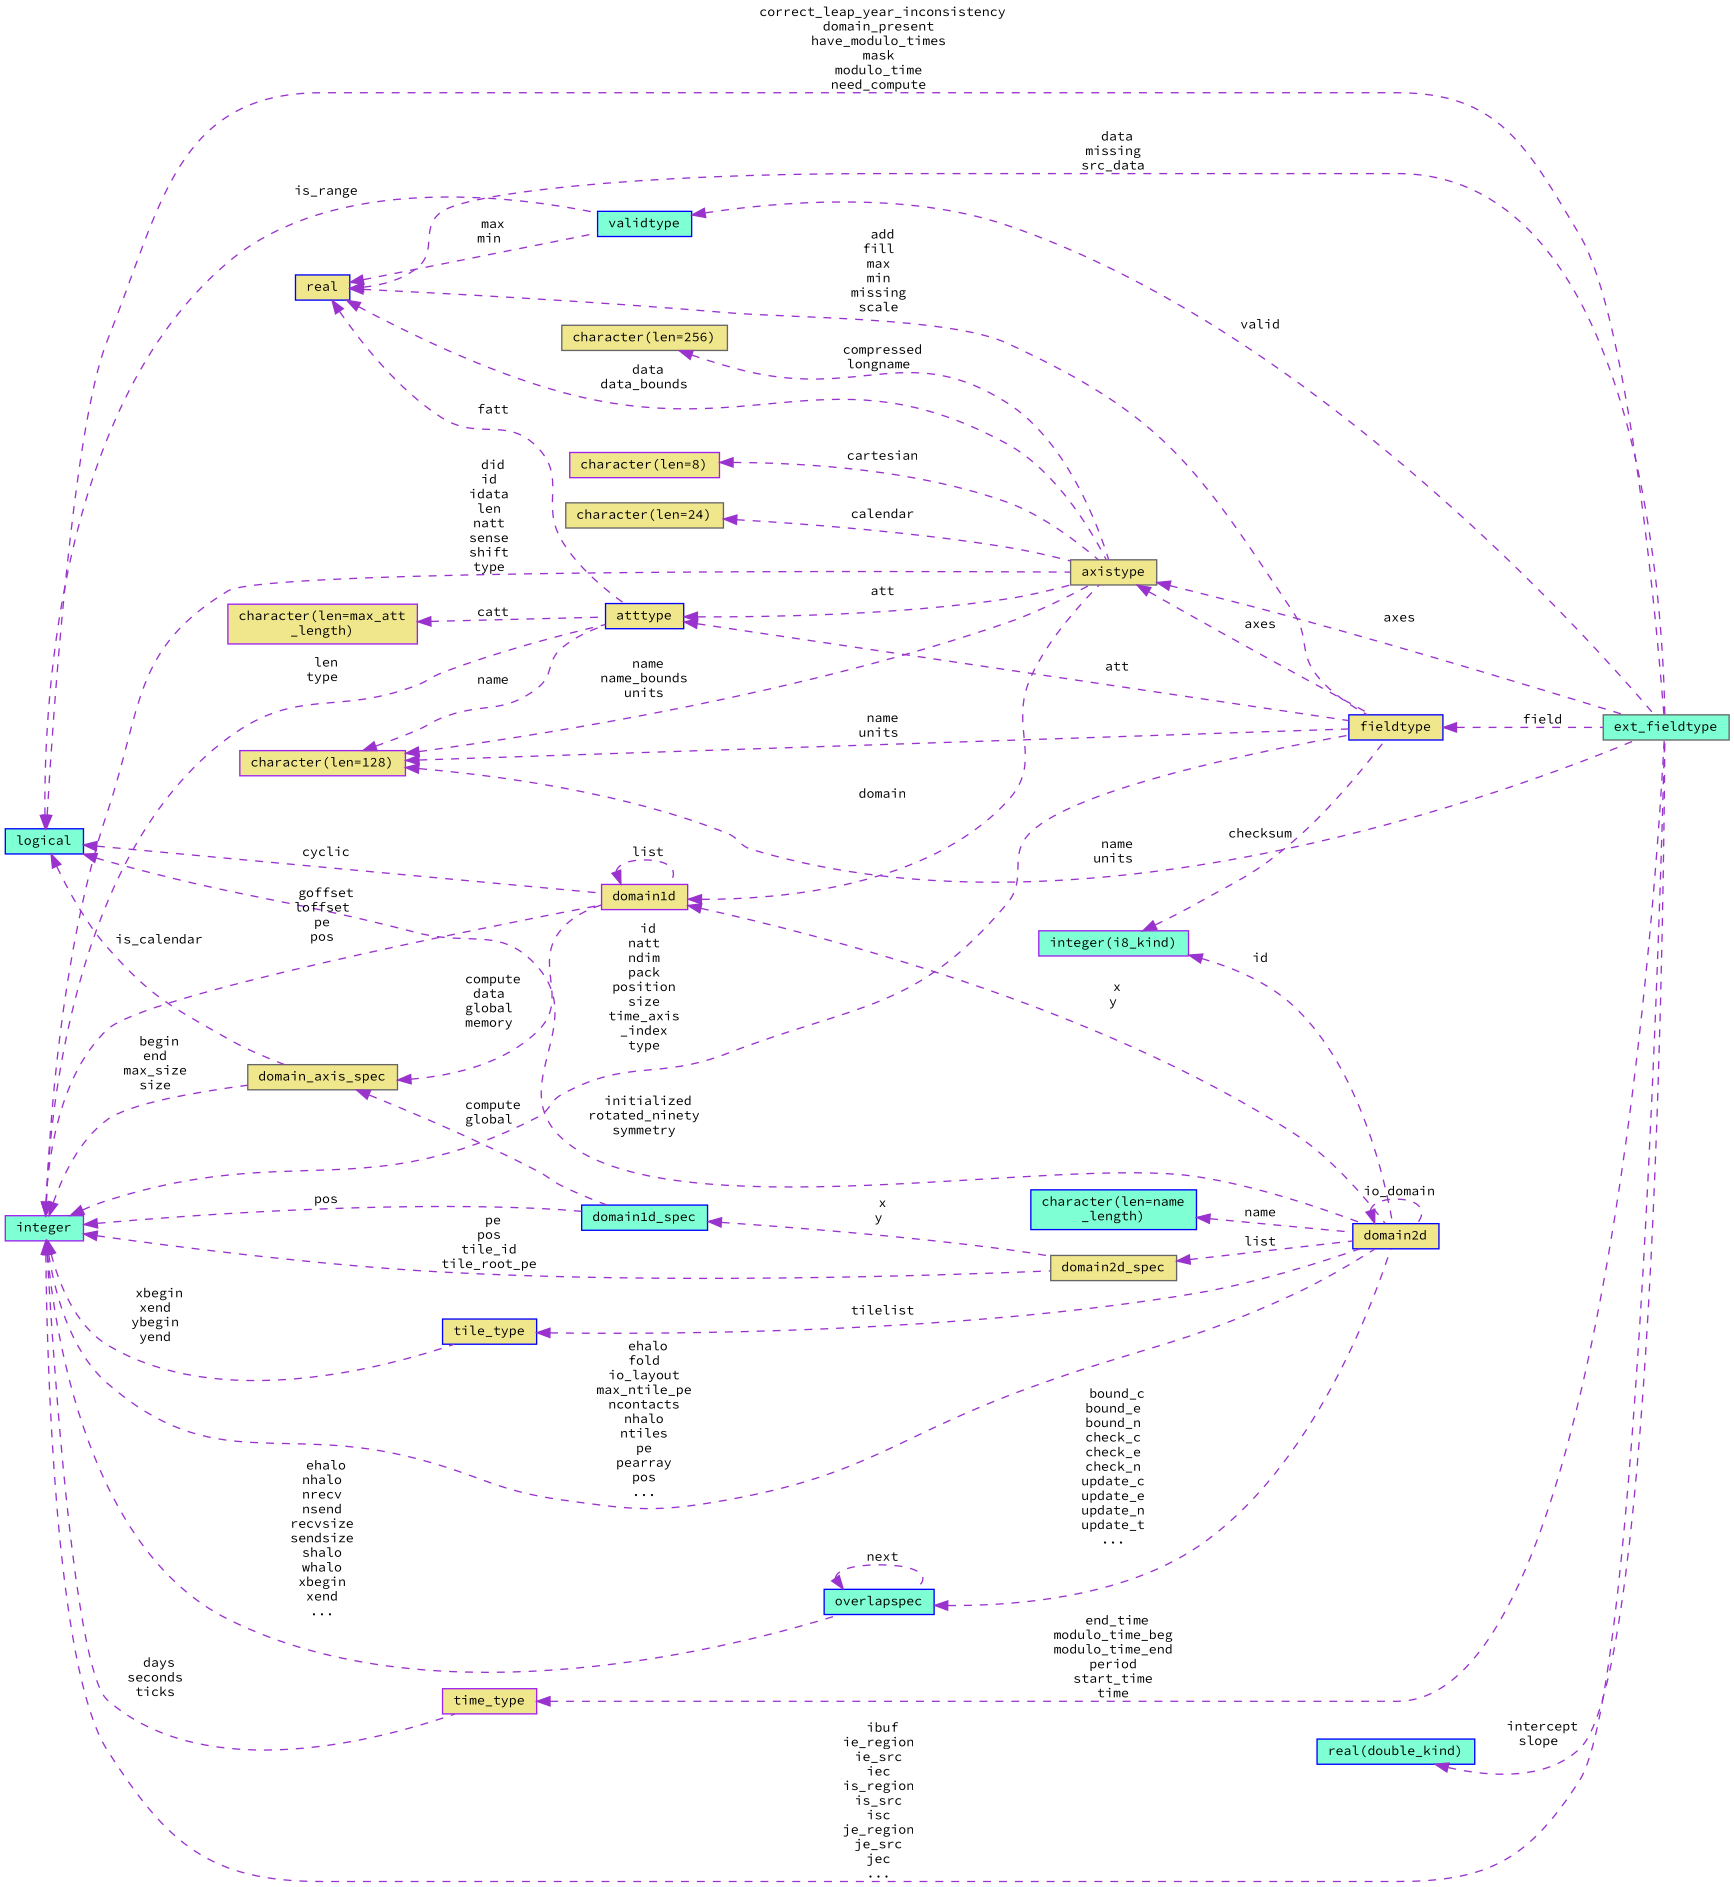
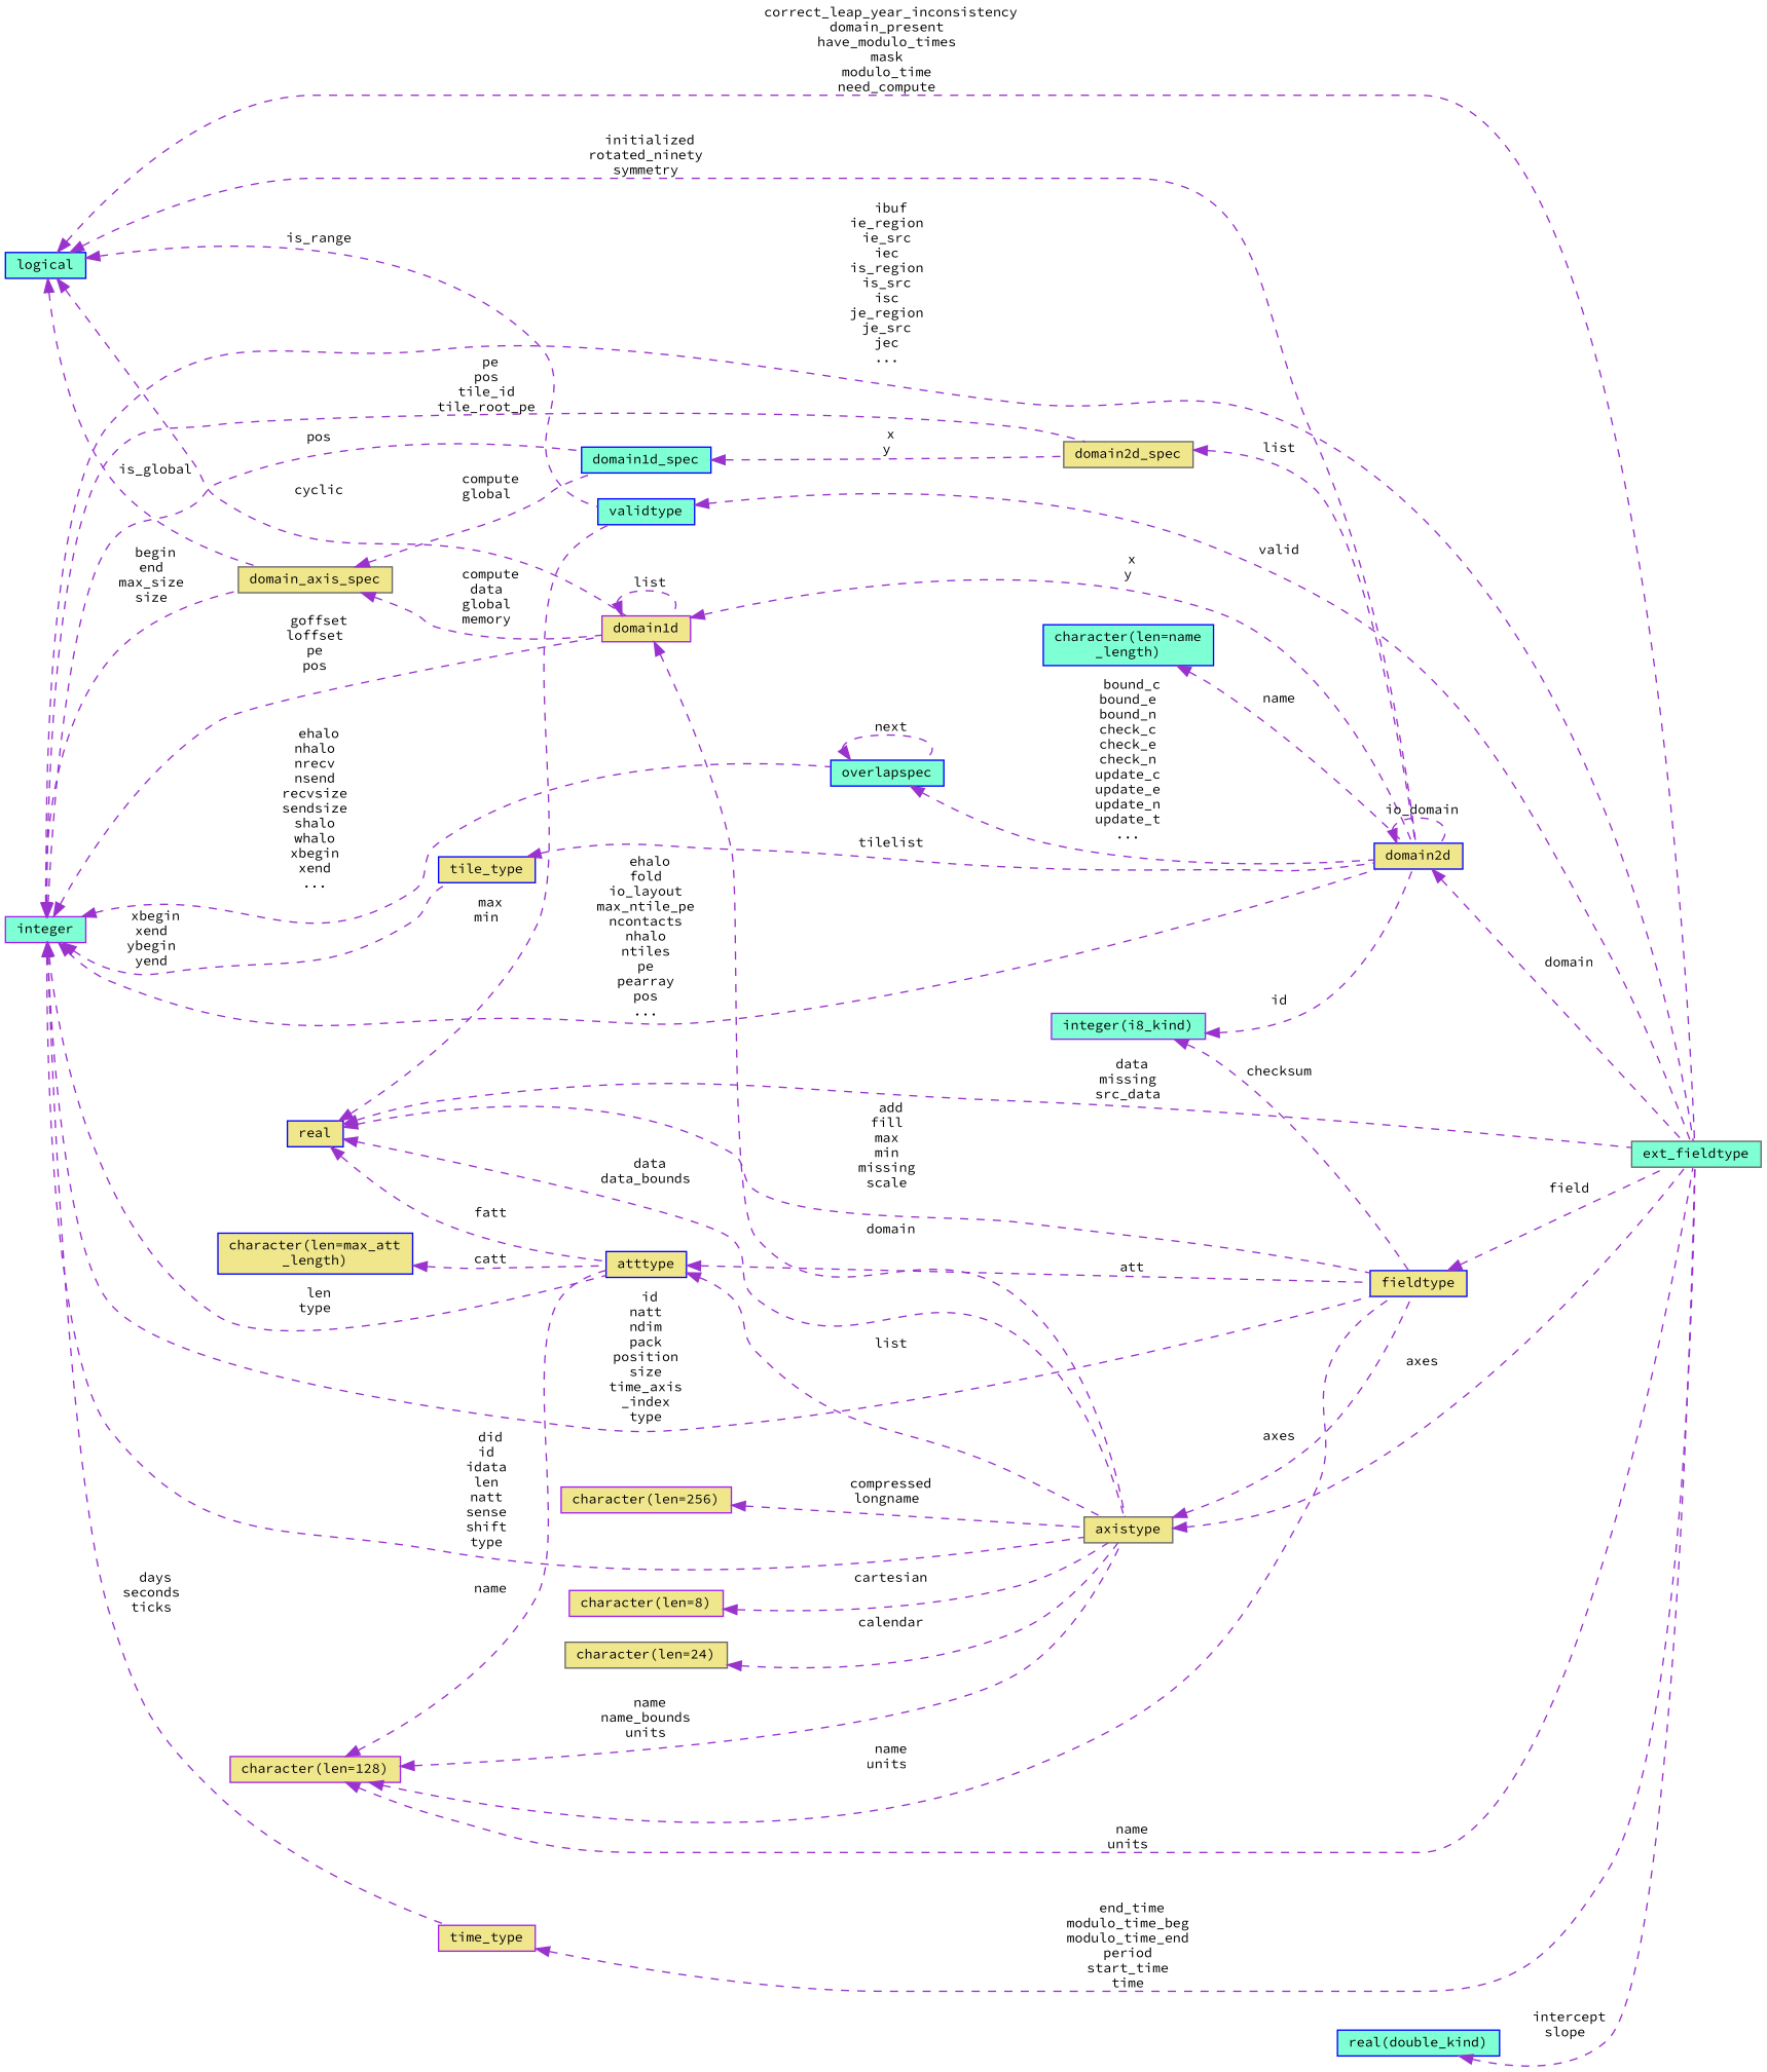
  digraph {
    fontname="Source Code Pro"
    rankdir=LR
    node [color=blue fillcolor=khaki fontname="Source Code Pro" fontsize=10 shape=record style=filled]
    edge [color=darkorchid3 dir=back fontname="Source Code Pro" fontsize=10 labelfontname=Helvetica labelfontsize=10 style=dashed]
    n1 [color=gray40 fillcolor=aquamarine fontcolor=black height=0.2 label=ext_fieldtype width=0.4]
    n2 [fillcolor=aquamarine height=0.2 label=logical width=0.4]
    n3 [color=purple height=0.2 label=domain1d width=0.4]
    n4 [color=gray40 height=0.2 label=domain_axis_spec width=0.4]
    n5 [height=0.2 label=domain2d width=0.4]
    n6 [fillcolor=aquamarine height=0.2 label=validtype width=0.4]
    n7 [color=gray40 height=0.2 label=axistype width=0.4]
    n8 [fillcolor=aquamarine height=0.2 label=domain1d_spec width=0.4]
    n9 [color=purple height=0.2 label=time_type width=0.4]
    n10 [color=purple fillcolor=aquamarine height=0.2 label=integer width=0.4]
    n11 [height=0.2 label=fieldtype width=0.4]
    n12 [height=0.2 label=atttype width=0.4]
    n13 [fillcolor=aquamarine height=0.2 label=overlapspec width=0.4]
    n14 [color=gray40 height=0.2 label=domain2d_spec width=0.4]
    n15 [height=0.2 label=tile_type width=0.4]
    n16 [color=purple fillcolor=aquamarine height=0.2 label="integer(i8_kind)" width=0.4]
-   n17 [color=gray40 height=0.2 label="character(len=256)" width=0.4]
+   n17 [color=purple height=0.2 label="character(len=256)" width=0.4]
    n18 [color=purple height=0.2 label="character(len=128)" width=0.4]
    n19 [height=0.2 label=real width=0.4]
-   n20 [color=purple height=0.2 label="character(len=max_att\l_length)" width=0.4]
+   n20 [height=0.2 label="character(len=max_att\l_length)" width=0.4]
    n21 [color=purple height=0.2 label="character(len=8)" width=0.4]
    n22 [color=gray40 height=0.2 label="character(len=24)" width=0.4]
    n23 [fillcolor=aquamarine height=0.2 label="character(len=name\l_length)" width=0.4]
    n24 [fillcolor=aquamarine height=0.2 label="real(double_kind)" width=0.4]
    n2 -> n1 [label=" correct_leap_year_inconsistency\ndomain_present\nhave_modulo_times\nmask\nmodulo_time\nneed_compute"]
    n2 -> n3 [label=" cyclic"]
-   n2 -> n4 [label=" is_calendar"]
+   n2 -> n4 [label=" is_global"]
    n2 -> n5 [label=" initialized\nrotated_ninety\nsymmetry"]
    n2 -> n6 [label=" is_range"]
    n3 -> n3 [label=" list"]
    n3 -> n5 [label=" x\ny"]
    n3 -> n7 [label=" domain"]
    n4 -> n3 [label=" compute\ndata\nglobal\nmemory"]
    n4 -> n8 [label=" compute\nglobal"]
+   n5 -> n1 [label=" domain"]
    n5 -> n5 [label=" io_domain"]
    n6 -> n1 [label=" valid"]
    n7 -> n1 [label=" axes"]
    n7 -> n11 [label=" axes"]
    n8 -> n14 [label=" x\ny"]
    n9 -> n1 [label=" end_time\nmodulo_time_beg\nmodulo_time_end\nperiod\nstart_time\ntime"]
    n10 -> n1 [label=" ibuf\nie_region\nie_src\niec\nis_region\nis_src\nisc\nje_region\nje_src\njec\n..."]
    n10 -> n3 [label=" goffset\nloffset\npe\npos"]
    n10 -> n4 [label=" begin\nend\nmax_size\nsize"]
    n10 -> n5 [label=" ehalo\nfold\nio_layout\nmax_ntile_pe\nncontacts\nnhalo\nntiles\npe\npearray\npos\n..."]
    n10 -> n7 [label=" did\nid\nidata\nlen\nnatt\nsense\nshift\ntype"]
    n10 -> n8 [label=" pos"]
    n10 -> n9 [label=" days\nseconds\nticks"]
    n10 -> n11 [label=" id\nnatt\nndim\npack\nposition\nsize\ntime_axis\l_index\ntype"]
    n10 -> n12 [label=" len\ntype"]
    n10 -> n13 [label=" ehalo\nnhalo\nnrecv\nnsend\nrecvsize\nsendsize\nshalo\nwhalo\nxbegin\nxend\n..."]
    n10 -> n14 [label=" pe\npos\ntile_id\ntile_root_pe"]
    n10 -> n15 [label=" xbegin\nxend\nybegin\nyend"]
    n11 -> n1 [label=" field"]
-   n12 -> n7 [label=" att"]
+   n12 -> n7 [label=" list"]
    n12 -> n11 [label=" att"]
    n13 -> n5 [label=" bound_c\nbound_e\nbound_n\ncheck_c\ncheck_e\ncheck_n\nupdate_c\nupdate_e\nupdate_n\nupdate_t\n..."]
    n13 -> n13 [label=" next"]
    n14 -> n5 [label=" list"]
    n15 -> n5 [label=" tilelist"]
    n16 -> n5 [label=" id"]
    n16 -> n11 [label=" checksum"]
    n17 -> n7 [label=" compressed\nlongname"]
    n18 -> n1 [label=" name\nunits"]
    n18 -> n7 [label=" name\nname_bounds\nunits"]
    n18 -> n11 [label=" name\nunits"]
    n18 -> n12 [label=" name"]
    n19 -> n1 [label=" data\nmissing\nsrc_data"]
    n19 -> n6 [label=" max\nmin"]
    n19 -> n7 [label=" data\ndata_bounds"]
    n19 -> n11 [label=" add\nfill\nmax\nmin\nmissing\nscale"]
    n19 -> n12 [label=" fatt"]
    n20 -> n12 [label=" catt"]
    n21 -> n7 [label=" cartesian"]
    n22 -> n7 [label=" calendar"]
    n23 -> n5 [label=" name"]
    n24 -> n1 [label=" intercept\nslope"]
  }
